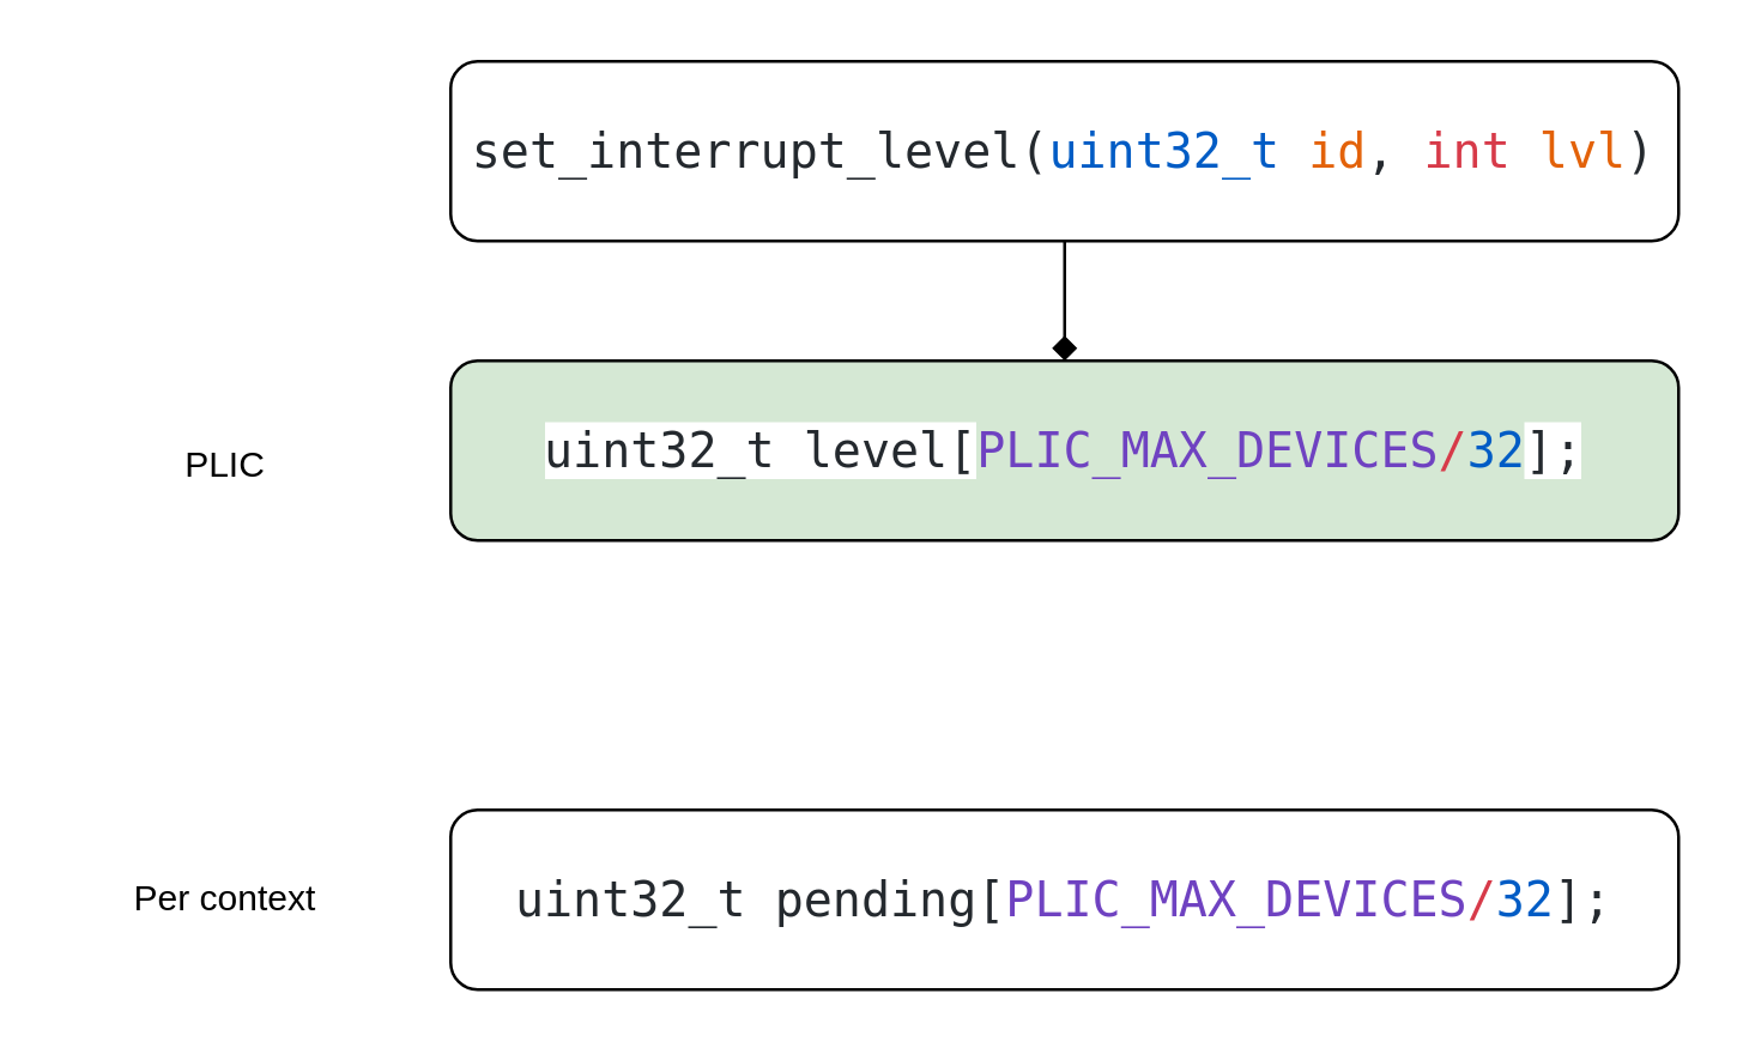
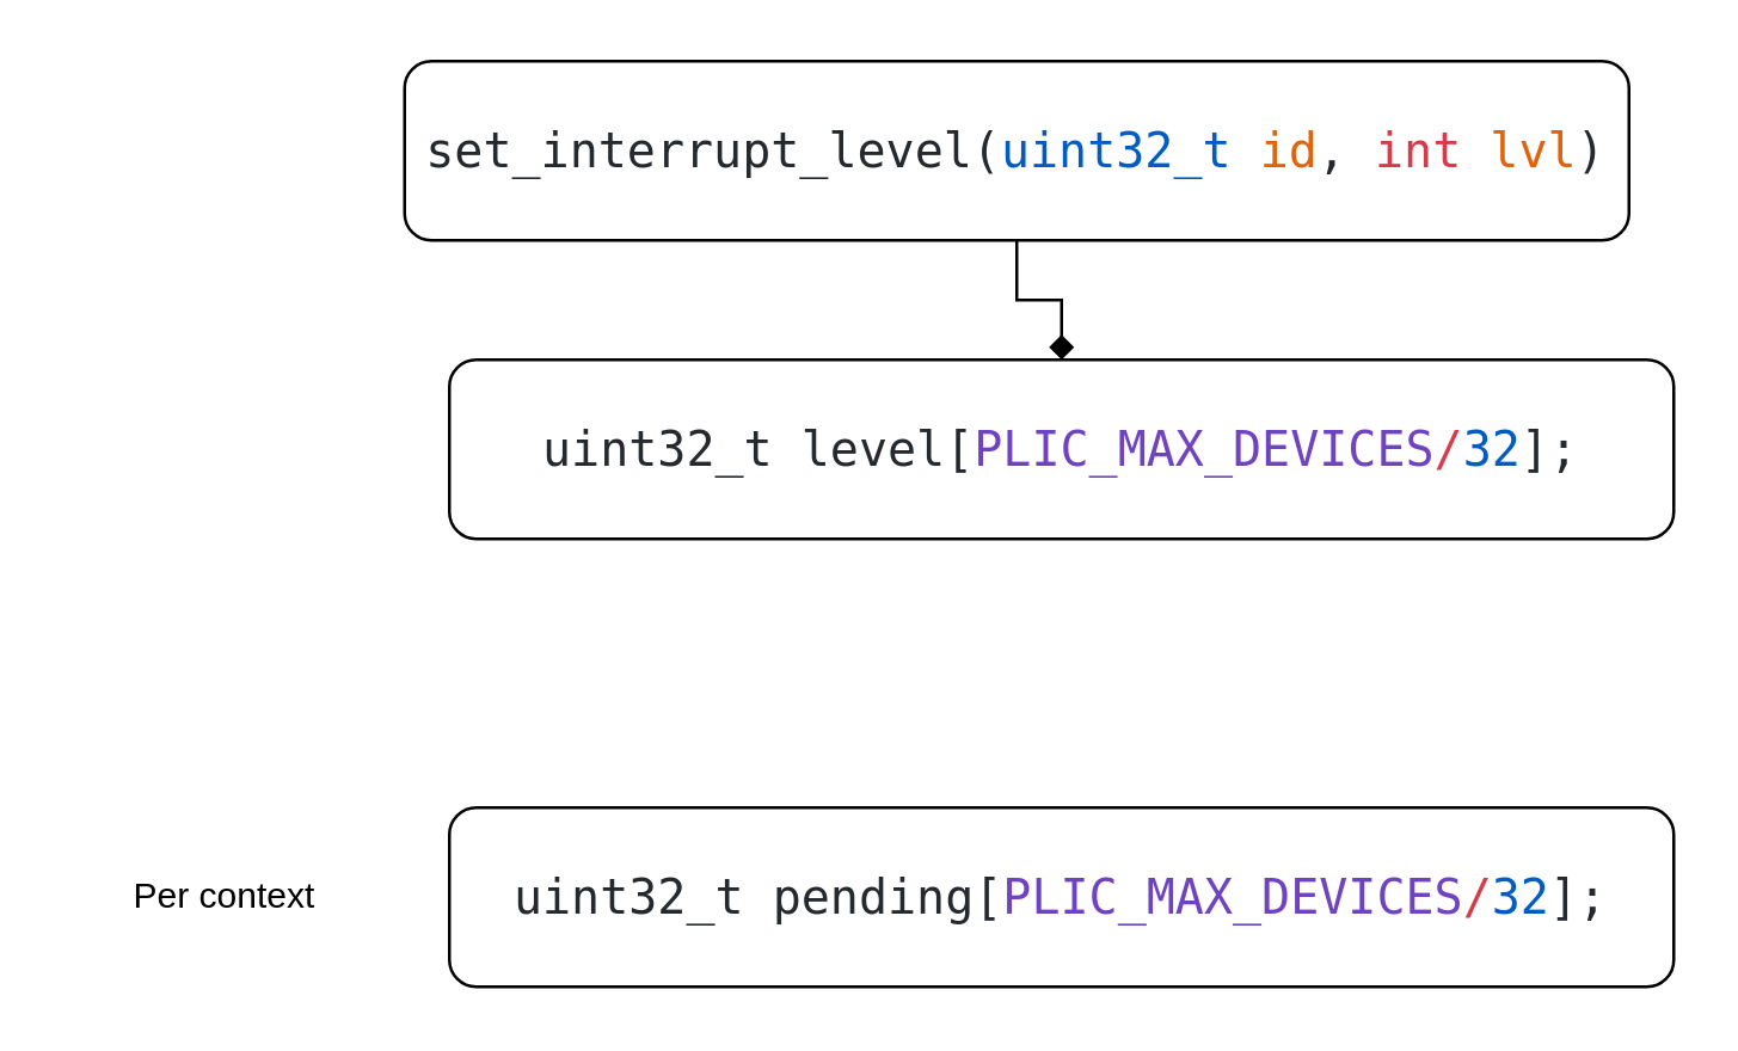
  <mxCell id="0" />
  <mxCell id="1" parent="0" />
- <mxCell id="2" value="&lt;span style=&quot;background-color: rgb(255, 255, 255); color: rgb(36, 41, 46); font-family: &amp;quot;Source Code Pro&amp;quot;, &amp;quot;Note Sans&amp;quot;, monospace, &amp;quot;Droid Sans Mono&amp;quot;, &amp;quot;monospace&amp;quot;, monospace; font-size: 16px;&quot;&gt;uint32_t level[&lt;/span&gt;&lt;span style=&quot;font-family: &amp;quot;Source Code Pro&amp;quot;, &amp;quot;Note Sans&amp;quot;, monospace, &amp;quot;Droid Sans Mono&amp;quot;, &amp;quot;monospace&amp;quot;, monospace; font-size: 16px; color: rgb(111, 66, 193);&quot;&gt;PLIC_MAX_DEVICES&lt;/span&gt;&lt;span style=&quot;font-family: &amp;quot;Source Code Pro&amp;quot;, &amp;quot;Note Sans&amp;quot;, monospace, &amp;quot;Droid Sans Mono&amp;quot;, &amp;quot;monospace&amp;quot;, monospace; font-size: 16px; color: rgb(215, 58, 73);&quot;&gt;/&lt;/span&gt;&lt;span style=&quot;font-family: &amp;quot;Source Code Pro&amp;quot;, &amp;quot;Note Sans&amp;quot;, monospace, &amp;quot;Droid Sans Mono&amp;quot;, &amp;quot;monospace&amp;quot;, monospace; font-size: 16px; color: rgb(0, 92, 197);&quot;&gt;32&lt;/span&gt;&lt;span style=&quot;background-color: rgb(255, 255, 255); color: rgb(36, 41, 46); font-family: &amp;quot;Source Code Pro&amp;quot;, &amp;quot;Note Sans&amp;quot;, monospace, &amp;quot;Droid Sans Mono&amp;quot;, &amp;quot;monospace&amp;quot;, monospace; font-size: 16px;&quot;&gt;];&lt;/span&gt;" style="rounded=1;whiteSpace=wrap;html=1;fillColor=#d5e8d4;" vertex="1" parent="1"><mxGeometry x="150" y="120" width="410" height="60" as="geometry" /></mxCell>
+ <mxCell id="2" value="&lt;span style=&quot;background-color: rgb(255, 255, 255); color: rgb(36, 41, 46); font-family: &amp;quot;Source Code Pro&amp;quot;, &amp;quot;Note Sans&amp;quot;, monospace, &amp;quot;Droid Sans Mono&amp;quot;, &amp;quot;monospace&amp;quot;, monospace; font-size: 16px;&quot;&gt;uint32_t level[&lt;/span&gt;&lt;span style=&quot;font-family: &amp;quot;Source Code Pro&amp;quot;, &amp;quot;Note Sans&amp;quot;, monospace, &amp;quot;Droid Sans Mono&amp;quot;, &amp;quot;monospace&amp;quot;, monospace; font-size: 16px; color: rgb(111, 66, 193);&quot;&gt;PLIC_MAX_DEVICES&lt;/span&gt;&lt;span style=&quot;font-family: &amp;quot;Source Code Pro&amp;quot;, &amp;quot;Note Sans&amp;quot;, monospace, &amp;quot;Droid Sans Mono&amp;quot;, &amp;quot;monospace&amp;quot;, monospace; font-size: 16px; color: rgb(215, 58, 73);&quot;&gt;/&lt;/span&gt;&lt;span style=&quot;font-family: &amp;quot;Source Code Pro&amp;quot;, &amp;quot;Note Sans&amp;quot;, monospace, &amp;quot;Droid Sans Mono&amp;quot;, &amp;quot;monospace&amp;quot;, monospace; font-size: 16px; color: rgb(0, 92, 197);&quot;&gt;32&lt;/span&gt;&lt;span style=&quot;background-color: rgb(255, 255, 255); color: rgb(36, 41, 46); font-family: &amp;quot;Source Code Pro&amp;quot;, &amp;quot;Note Sans&amp;quot;, monospace, &amp;quot;Droid Sans Mono&amp;quot;, &amp;quot;monospace&amp;quot;, monospace; font-size: 16px;&quot;&gt;];&lt;/span&gt;" style="rounded=1;whiteSpace=wrap;html=1;" vertex="1" parent="1"><mxGeometry x="150" y="120" width="410" height="60" as="geometry" /></mxCell>
  <mxCell id="3" value="&lt;div style=&quot;color: rgb(36, 41, 46); background-color: rgb(255, 255, 255); font-family: &amp;quot;Source Code Pro&amp;quot;, &amp;quot;Note Sans&amp;quot;, monospace, &amp;quot;Droid Sans Mono&amp;quot;, &amp;quot;monospace&amp;quot;, monospace; font-size: 16px; line-height: 22px;&quot;&gt;uint32_t pending[&lt;span style=&quot;color: #6f42c1;&quot;&gt;PLIC_MAX_DEVICES&lt;/span&gt;&lt;span style=&quot;color: #d73a49;&quot;&gt;/&lt;/span&gt;&lt;span style=&quot;color: #005cc5;&quot;&gt;32&lt;/span&gt;];&lt;/div&gt;" style="rounded=1;whiteSpace=wrap;html=1;" vertex="1" parent="1"><mxGeometry x="150" y="270" width="410" height="60" as="geometry" /></mxCell>
  <mxCell id="4" style="edgeStyle=orthogonalEdgeStyle;rounded=0;orthogonalLoop=1;jettySize=auto;html=1;endArrow=diamond;" edge="1" parent="1" source="5" target="2"><mxGeometry relative="1" as="geometry" /></mxCell>
- <mxCell id="5" value="&lt;div style=&quot;color: rgb(36, 41, 46); background-color: rgb(255, 255, 255); font-family: &amp;quot;Source Code Pro&amp;quot;, &amp;quot;Note Sans&amp;quot;, monospace, &amp;quot;Droid Sans Mono&amp;quot;, &amp;quot;monospace&amp;quot;, monospace; font-size: 16px; line-height: 22px;&quot;&gt;set_interrupt_level(&lt;span style=&quot;color: #005cc5;&quot;&gt;uint32_t&lt;/span&gt; &lt;span style=&quot;color: #e36209;&quot;&gt;id&lt;/span&gt;, &lt;span style=&quot;color: #d73a49;&quot;&gt;int&lt;/span&gt; &lt;span style=&quot;color: #e36209;&quot;&gt;lvl&lt;/span&gt;)&lt;/div&gt;" style="rounded=1;whiteSpace=wrap;html=1;" vertex="1" parent="1"><mxGeometry x="150" y="20" width="410" height="60" as="geometry" /></mxCell>
+ <mxCell id="5" value="&lt;div style=&quot;color: rgb(36, 41, 46); background-color: rgb(255, 255, 255); font-family: &amp;quot;Source Code Pro&amp;quot;, &amp;quot;Note Sans&amp;quot;, monospace, &amp;quot;Droid Sans Mono&amp;quot;, &amp;quot;monospace&amp;quot;, monospace; font-size: 16px; line-height: 22px;&quot;&gt;set_interrupt_level(&lt;span style=&quot;color: #005cc5;&quot;&gt;uint32_t&lt;/span&gt; &lt;span style=&quot;color: #e36209;&quot;&gt;id&lt;/span&gt;, &lt;span style=&quot;color: #d73a49;&quot;&gt;int&lt;/span&gt; &lt;span style=&quot;color: #e36209;&quot;&gt;lvl&lt;/span&gt;)&lt;/div&gt;" style="rounded=1;whiteSpace=wrap;html=1;" vertex="1" parent="1"><mxGeometry x="135" y="20" width="410" height="60" as="geometry" /></mxCell>
  <mxCell id="6" value="Per context" style="text;html=1;strokeColor=none;fillColor=none;align=center;verticalAlign=middle;whiteSpace=wrap;rounded=0;" vertex="1" parent="1"><mxGeometry x="20" y="285" width="110" height="30" as="geometry" /></mxCell>
- <mxCell id="7" value="PLIC" style="text;html=1;strokeColor=none;fillColor=none;align=center;verticalAlign=middle;whiteSpace=wrap;rounded=0;" vertex="1" parent="1"><mxGeometry x="20" y="140" width="110" height="30" as="geometry" /></mxCell>
